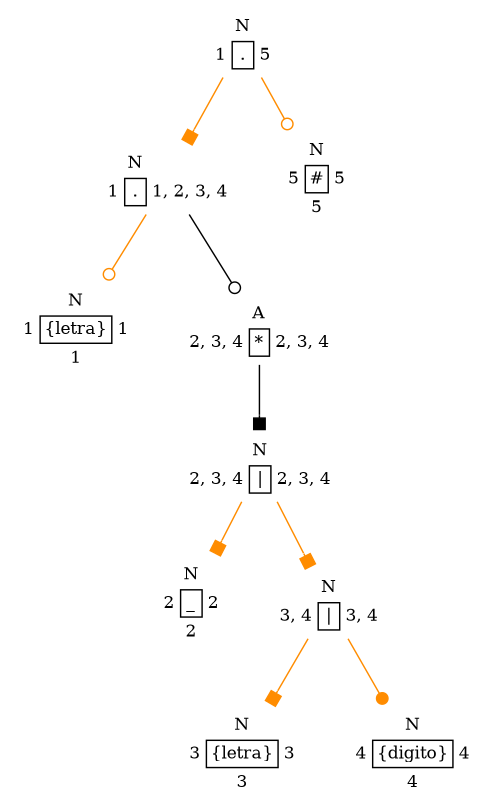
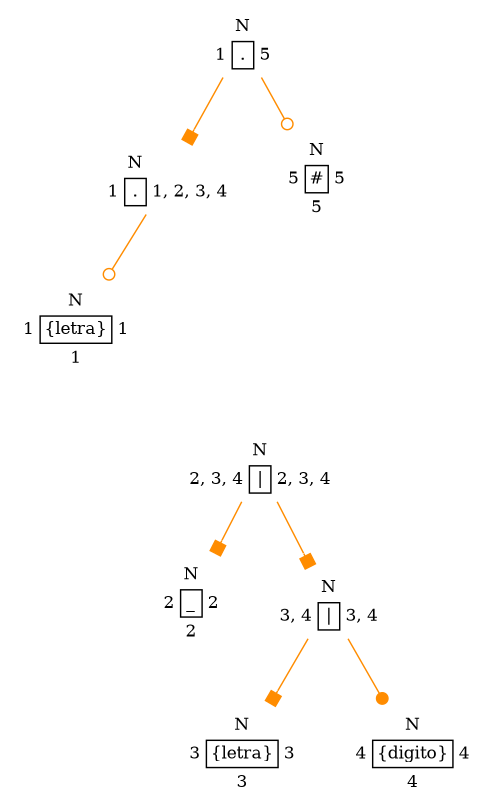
  digraph {
    node [fontsize=12 shape=plaintext]
    edge [color=darkorange arrowhead=box]
    n1 [label=<<TABLE BORDER="0.1"><TR><TD></TD><TD>N</TD><TD></TD></TR><TR> <TD>1</TD><TD BORDER="1">{letra}</TD><TD>1</TD> </TR><TR> <TD></TD><TD>1</TD><TD></TD> </TR></TABLE>>]
    n2 [label=<<TABLE BORDER="0.1"><TR><TD></TD><TD>N</TD><TD></TD></TR><TR> <TD>2</TD><TD BORDER="1">_</TD><TD>2</TD> </TR><TR> <TD></TD><TD>2</TD><TD></TD> </TR></TABLE>>]
    n3 [label=<<TABLE BORDER="0.1"><TR><TD></TD><TD>N</TD><TD></TD></TR><TR> <TD>3</TD><TD BORDER="1">{letra}</TD><TD>3</TD> </TR><TR> <TD></TD><TD>3</TD><TD></TD> </TR></TABLE>>]
    n4 [label=<<TABLE BORDER="0.1"><TR><TD></TD><TD>N</TD><TD></TD></TR><TR> <TD>4</TD><TD BORDER="1">{digito}</TD><TD>4</TD> </TR><TR> <TD></TD><TD>4</TD><TD></TD> </TR></TABLE>>]
    n5 [label=<<TABLE BORDER="0.1"><TR><TD></TD><TD>N</TD><TD></TD></TR><TR> <TD>3, 4</TD><TD BORDER="1">|</TD><TD>3, 4</TD> </TR></TABLE>>]
    n6 [label=<<TABLE BORDER="0.1"><TR><TD></TD><TD>N</TD><TD></TD></TR><TR> <TD>2, 3, 4</TD><TD BORDER="1">|</TD><TD>2, 3, 4</TD> </TR></TABLE>>]
-   n7 [label=<<TABLE BORDER="0.1"><TR><TD></TD><TD>A</TD><TD></TD></TR><TR> <TD>2, 3, 4</TD><TD BORDER="1">*</TD><TD>2, 3, 4</TD> </TR></TABLE>>]
    n8 [label=<<TABLE BORDER="0.1"><TR><TD></TD><TD>N</TD><TD></TD></TR><TR> <TD>1</TD><TD BORDER="1">.</TD><TD>1, 2, 3, 4</TD> </TR></TABLE>>]
    n9 [label=<<TABLE BORDER="0.1"><TR><TD></TD><TD>N</TD><TD></TD></TR><TR> <TD>5</TD><TD BORDER="1">#</TD><TD>5</TD> </TR><TR> <TD></TD><TD>5</TD><TD></TD> </TR></TABLE>>]
    n10 [label=<<TABLE BORDER="0.1"><TR><TD></TD><TD>N</TD><TD></TD></TR><TR> <TD>1</TD><TD BORDER="1">.</TD><TD>5</TD> </TR></TABLE>>]
    n5 -> n3
    n5 -> n4 [arrowhead=dot]
    n6 -> n2
    n6 -> n5
-   n7 -> n6 [color=black]
    n8 -> n1 [arrowhead=odot]
-   n8 -> n7 [color=black arrowhead=odot]
    n10 -> n8
    n10 -> n9 [arrowhead=odot]
  }
